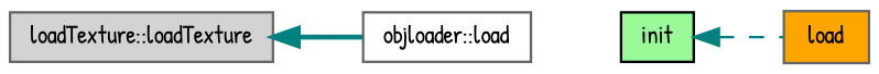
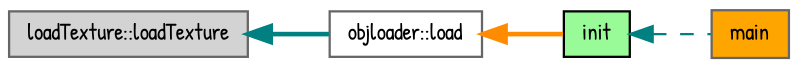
  digraph {
    fontname="Patrick Hand"
    rankdir=LR
    node [color=gray40 fontname="Patrick Hand" fontsize=10 shape=record style=filled]
    edge [color=teal dir=back fontname="Patrick Hand" fontsize=10 labelfontname=FreeSans labelfontsize=10 style=bold]
    n1 [fillcolor=lightgrey fontcolor=black height=0.2 label="loadTexture::loadTexture" width=0.4]
    n2 [fillcolor=white height=0.2 label="objloader::load" width=0.4]
    n3 [color=black fillcolor=palegreen height=0.2 label=init width=0.4]
-   n4 [fillcolor=orange height=0.2 label=load width=0.4]
+   n4 [fillcolor=orange height=0.2 label=main width=0.4]
    n1 -> n2
+   n2 -> n3 [color=darkorange]
    n3 -> n4 [style=dashed]
  }
